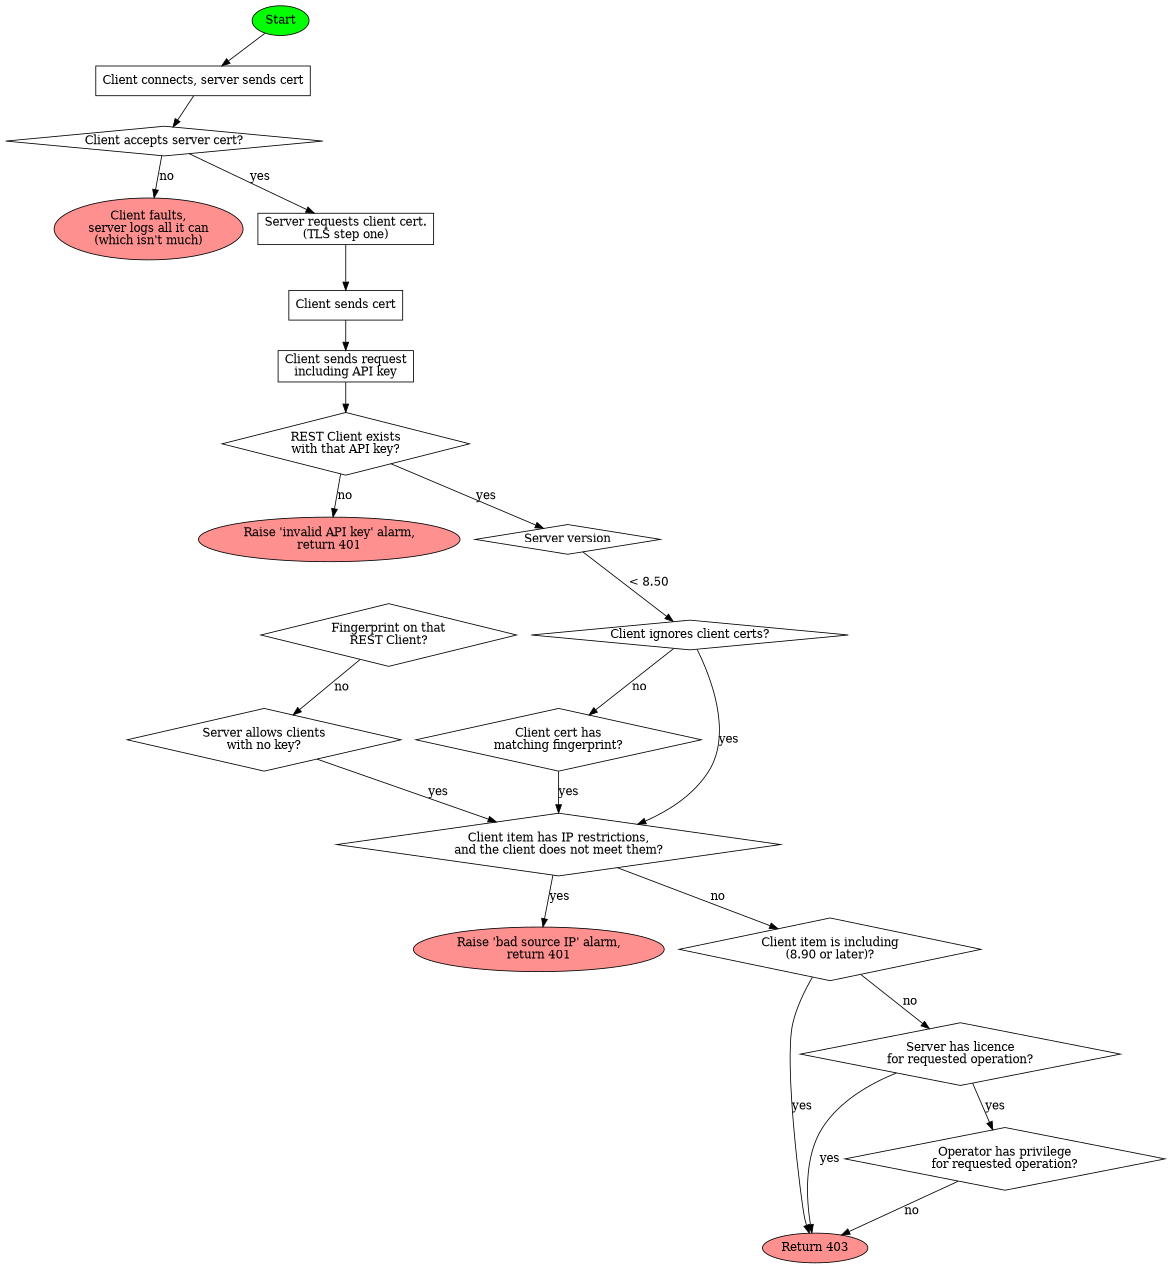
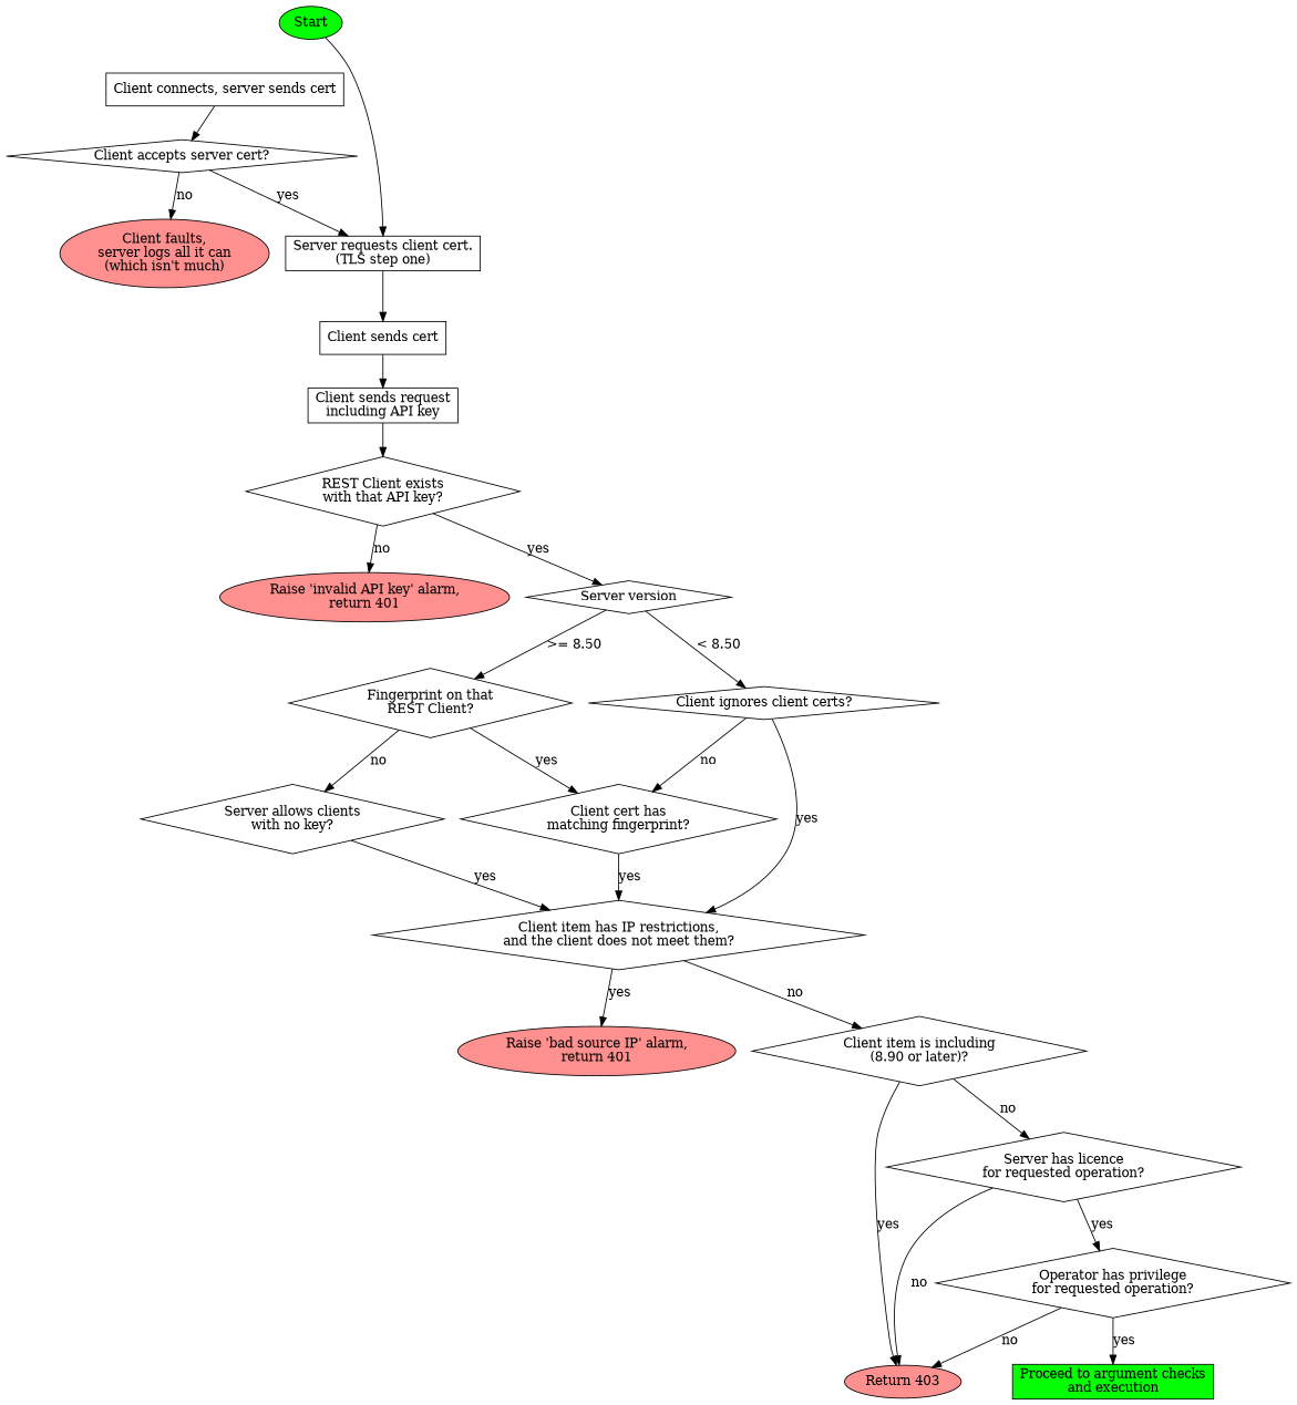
  digraph {
    node [fillcolor="#ff9090" shape=diamond]
    n1 [fillcolor="#04ff04" label=Start style=filled shape=""]
    n2 [label="Client connects, server sends cert" shape=box]
    n3 [label="Client accepts server cert?" ordering=out]
    n4 [label="Raise 'invalid API key' alarm,\nreturn 401" shape=ellipse style=filled]
    n5 [label="Raise 'bad source IP' alarm,\nreturn 401" shape=ellipse style=filled]
    n6 [label="Return 403" shape=ellipse style=filled]
    n7 [label="Client faults,\nserver logs all it can\n(which isn't much)" shape=ellipse style=filled]
    n8 [label="Server requests client cert.\n(TLS step one)" shape=box]
    n9 [label="Client sends cert" shape=box]
    n10 [label="Client sends request\nincluding API key" shape=box]
    n11 [label="REST Client exists\nwith that API key?"]
    n12 [label="Server version"]
+   n13 [fillcolor="#04ff04" label="Proceed to argument checks\nand execution" shape=box style=filled]
    n14 [label="Fingerprint on that\nREST Client?"]
    n15 [label="Client ignores client certs?"]
    n16 [label="Server allows clients\nwith no key?"]
    n17 [label="Client cert has\nmatching fingerprint?"]
    n18 [label="Client item has IP restrictions,\nand the client does not meet them?" ordering=out]
    n19 [label="Client item is including\n(8.90 or later)?" ordering=out]
    n20 [label="Server has licence\nfor requested operation?"]
    n21 [label="Operator has privilege\nfor requested operation?"]
-   n1 -> n2
+   n1 -> n8
    n2 -> n3
    n3 -> n7 [label=no]
    n3 -> n8 [label=yes]
    n8 -> n9
    n9 -> n10
    n10 -> n11
    n11 -> n4 [label=no]
    n11 -> n12 [label=yes]
+   n12 -> n14 [label=">= 8.50"]
    n12 -> n15 [label="< 8.50"]
    n14 -> n16 [label=no]
+   n14 -> n17 [label=yes]
    n15 -> n17 [label=no]
    n15 -> n18 [label=yes]
    n16 -> n18 [label=yes]
    n17 -> n18 [label=yes]
    n18 -> n5 [label=yes]
    n18 -> n19 [label=no]
    n19 -> n6 [label=yes]
    n19 -> n20 [label=no]
-   n20 -> n6 [label=yes]
+   n20 -> n6 [label=no]
    n20 -> n21 [label=yes]
    n21 -> n6 [label=no]
+   n21 -> n13 [label=yes]
  }
